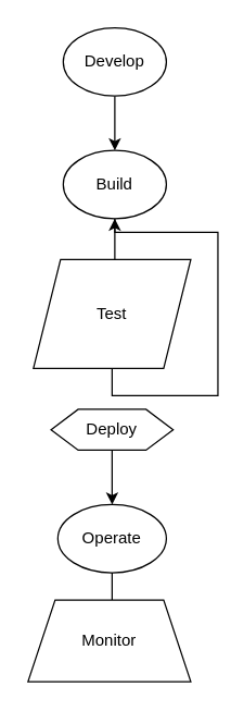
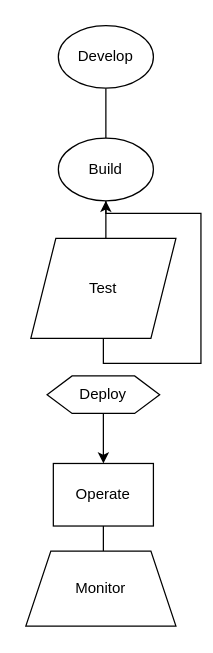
  <mxCell id="0" />
  <mxCell id="1" parent="0" />
- <mxCell id="2" style="edgeStyle=orthogonalEdgeStyle;rounded=0;orthogonalLoop=1;jettySize=auto;html=1;entryX=0.5;entryY=0;entryDx=0;entryDy=0;" edge="1" parent="1" source="3" target="5"><mxGeometry relative="1" as="geometry" /></mxCell>
+ <mxCell id="2" style="edgeStyle=orthogonalEdgeStyle;rounded=0;orthogonalLoop=1;jettySize=auto;html=1;entryX=0.5;entryY=0;entryDx=0;entryDy=0;endArrow=none;" edge="1" parent="1" source="3" target="5"><mxGeometry relative="1" as="geometry" /></mxCell>
  <mxCell id="3" value="Develop" style="ellipse;whiteSpace=wrap;html=1;rounded=0;" vertex="1" parent="1"><mxGeometry x="46" y="20" width="76" height="50" as="geometry" /></mxCell>
  <mxCell id="4" style="edgeStyle=orthogonalEdgeStyle;rounded=0;orthogonalLoop=1;jettySize=auto;html=1;" edge="1" parent="1" source="5"><mxGeometry relative="1" as="geometry"><mxPoint x="84" y="200" as="targetPoint" /></mxGeometry></mxCell>
  <mxCell id="5" value="Build" style="ellipse;whiteSpace=wrap;html=1;rounded=0;" vertex="1" parent="1"><mxGeometry x="46" y="110" width="76" height="50" as="geometry" /></mxCell>
  <mxCell id="6" style="edgeStyle=orthogonalEdgeStyle;rounded=0;orthogonalLoop=1;jettySize=auto;html=1;exitX=0.5;exitY=1;exitDx=0;exitDy=0;" edge="1" parent="1" source="7" target="5"><mxGeometry relative="1" as="geometry" /></mxCell>
  <mxCell id="7" value="Test" style="shape=parallelogram;perimeter=parallelogramPerimeter;whiteSpace=wrap;html=1;fixedSize=1;" vertex="1" parent="1"><mxGeometry x="24" y="190" width="116" height="80" as="geometry" /></mxCell>
  <mxCell id="8" style="edgeStyle=orthogonalEdgeStyle;rounded=0;orthogonalLoop=1;jettySize=auto;html=1;exitX=0.5;exitY=1;exitDx=0;exitDy=0;entryX=0.5;entryY=0;entryDx=0;entryDy=0;" edge="1" parent="1" source="9" target="11"><mxGeometry relative="1" as="geometry" /></mxCell>
  <mxCell id="9" value="Deploy" style="shape=hexagon;perimeter=hexagonPerimeter2;whiteSpace=wrap;html=1;fixedSize=1;" vertex="1" parent="1"><mxGeometry x="37" y="300" width="90" height="30" as="geometry" /></mxCell>
  <mxCell id="10" style="edgeStyle=orthogonalEdgeStyle;rounded=0;orthogonalLoop=1;jettySize=auto;html=1;" edge="1" parent="1" source="11"><mxGeometry relative="1" as="geometry"><mxPoint x="82" y="470" as="targetPoint" /></mxGeometry></mxCell>
- <mxCell id="11" value="Operate" style="ellipse;whiteSpace=wrap;html=1;" vertex="1" parent="1"><mxGeometry x="42" y="370" width="80" height="50" as="geometry" /></mxCell>
+ <mxCell id="11" value="Operate" style="whiteSpace=wrap;html=1;rounded=0;" vertex="1" parent="1"><mxGeometry x="42" y="370" width="80" height="50" as="geometry" /></mxCell>
  <mxCell id="12" value="Monitor" style="shape=trapezoid;perimeter=trapezoidPerimeter;whiteSpace=wrap;html=1;fixedSize=1;" vertex="1" parent="1"><mxGeometry x="20" y="440" width="120" height="60" as="geometry" /></mxCell>
